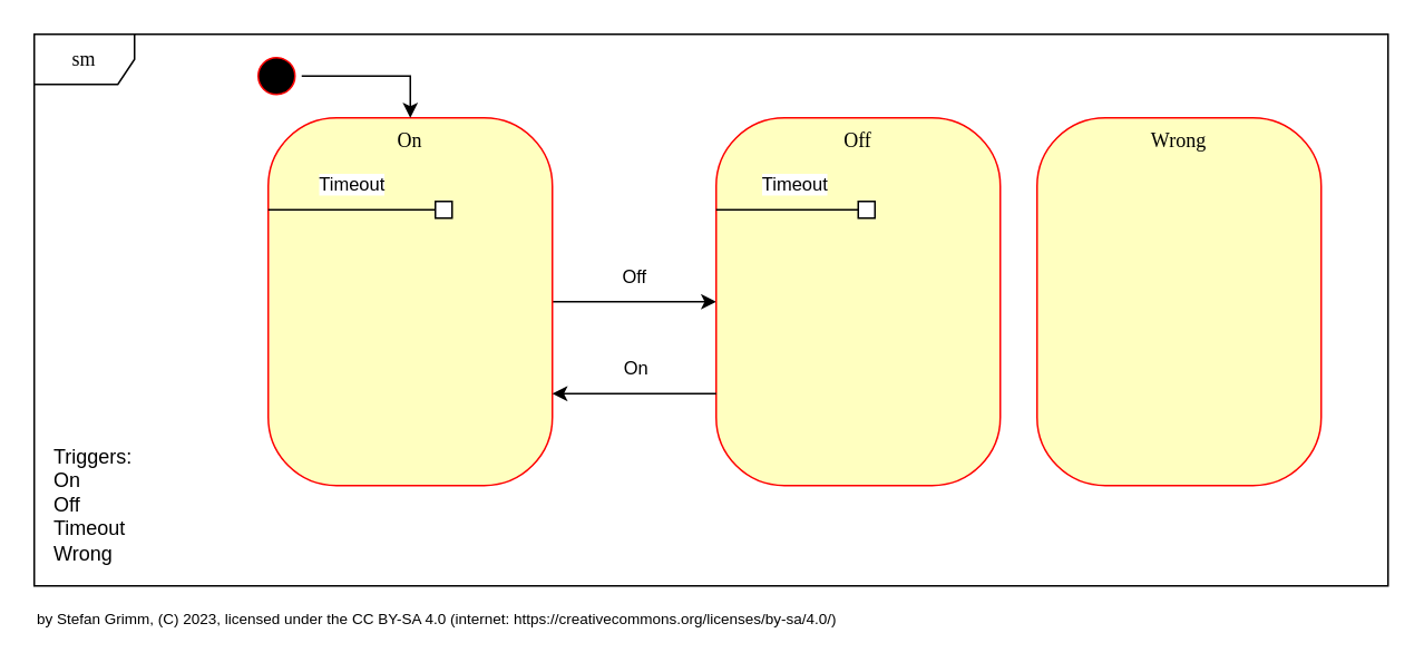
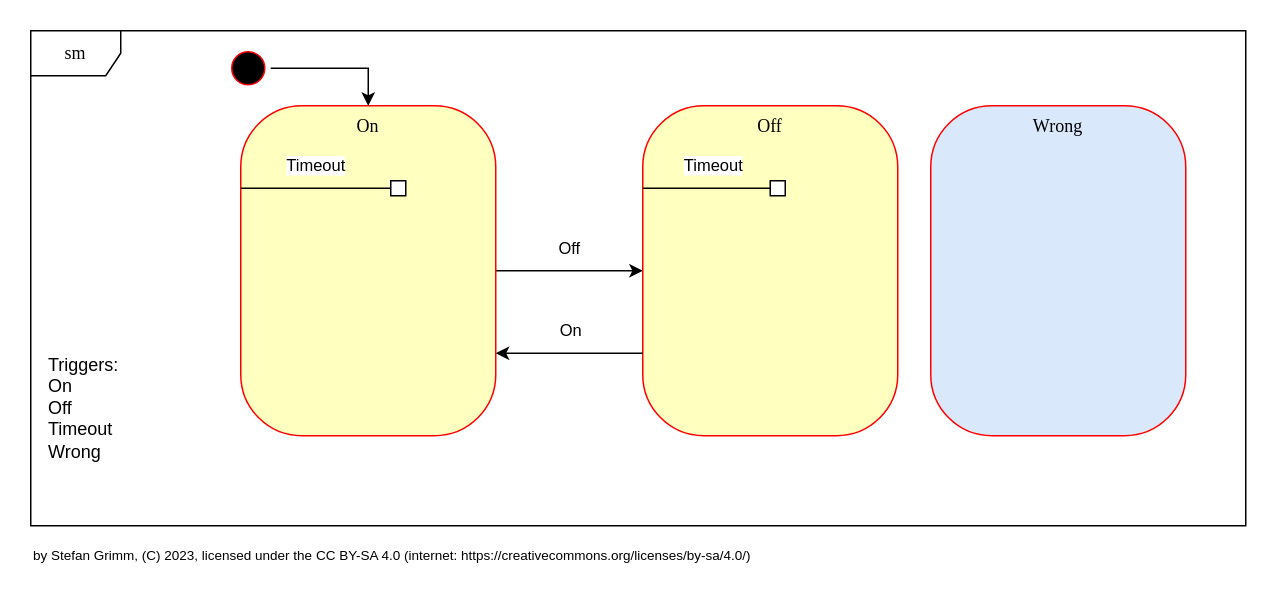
  <mxCell id="0" />
  <mxCell id="1" parent="0" />
  <mxCell id="2" value="sm" style="shape=umlFrame;whiteSpace=wrap;html=1;rounded=1;shadow=0;comic=0;labelBackgroundColor=none;strokeWidth=1;fontFamily=Verdana;fontSize=12;align=center;" parent="1" vertex="1"><mxGeometry x="20" y="20" width="810" height="330" as="geometry" /></mxCell>
  <mxCell id="3" value="Off" style="edgeStyle=orthogonalEdgeStyle;rounded=0;orthogonalLoop=1;jettySize=auto;html=1;entryX=0;entryY=0.5;entryDx=0;entryDy=0;exitX=1;exitY=0.5;exitDx=0;exitDy=0;" parent="1" source="4" target="9" edge="1"><mxGeometry y="15" relative="1" as="geometry"><mxPoint x="330" y="250" as="sourcePoint" /><mxPoint x="428" y="250" as="targetPoint" /><mxPoint as="offset" /></mxGeometry></mxCell>
  <mxCell id="4" value="On" style="rounded=1;whiteSpace=wrap;html=1;arcSize=24;fillColor=#ffffc0;strokeColor=#ff0000;shadow=0;comic=0;labelBackgroundColor=none;fontFamily=Verdana;fontSize=12;fontColor=#000000;align=center;verticalAlign=top;" parent="1" vertex="1"><mxGeometry x="160" y="70" width="170" height="220" as="geometry" /></mxCell>
  <mxCell id="5" style="edgeStyle=orthogonalEdgeStyle;rounded=0;orthogonalLoop=1;jettySize=auto;html=1;entryX=0.5;entryY=0;entryDx=0;entryDy=0;" parent="1" source="6" target="4" edge="1"><mxGeometry relative="1" as="geometry"><Array as="points"><mxPoint x="245" y="45" /></Array></mxGeometry></mxCell>
  <mxCell id="6" value="" style="ellipse;html=1;shape=startState;fillColor=#000000;strokeColor=#ff0000;rounded=1;shadow=0;comic=0;labelBackgroundColor=none;fontFamily=Verdana;fontSize=12;fontColor=#000000;align=center;direction=south;" parent="1" vertex="1"><mxGeometry x="150" y="30" width="30" height="30" as="geometry" /></mxCell>
  <mxCell id="7" value="Timeout" style="endArrow=none;html=1;rounded=0;exitX=0;exitY=0.5;exitDx=0;exitDy=0;entryX=0;entryY=0.25;entryDx=0;entryDy=0;" parent="1" source="8" target="4" edge="1"><mxGeometry y="-15" width="50" height="50" relative="1" as="geometry"><mxPoint x="350" y="220" as="sourcePoint" /><mxPoint x="400" y="310" as="targetPoint" /><Array as="points" /><mxPoint as="offset" /></mxGeometry></mxCell>
  <mxCell id="8" value="" style="whiteSpace=wrap;html=1;aspect=fixed;" parent="1" vertex="1"><mxGeometry x="260" y="120" width="10" height="10" as="geometry" /></mxCell>
  <mxCell id="9" value="Off" style="rounded=1;whiteSpace=wrap;html=1;arcSize=24;fillColor=#ffffc0;strokeColor=#ff0000;shadow=0;comic=0;labelBackgroundColor=none;fontFamily=Verdana;fontSize=12;fontColor=#000000;align=center;verticalAlign=top;" parent="1" vertex="1"><mxGeometry x="428" y="70" width="170" height="220" as="geometry" /></mxCell>
  <mxCell id="10" value="Timeout" style="endArrow=none;html=1;rounded=0;exitX=0;exitY=0.5;exitDx=0;exitDy=0;entryX=0;entryY=0.25;entryDx=0;entryDy=0;" parent="1" source="11" target="9" edge="1"><mxGeometry x="-0.111" y="-15" width="50" height="50" relative="1" as="geometry"><mxPoint x="550" y="220" as="sourcePoint" /><mxPoint x="600" y="310" as="targetPoint" /><Array as="points" /><mxPoint as="offset" /></mxGeometry></mxCell>
  <mxCell id="11" value="" style="whiteSpace=wrap;html=1;aspect=fixed;" parent="1" vertex="1"><mxGeometry x="513" y="120" width="10" height="10" as="geometry" /></mxCell>
  <mxCell id="12" value="by Stefan Grimm, (C) 2023, licensed under the CC BY-SA 4.0 (internet: https://creativecommons.org/licenses/by-sa/4.0/)" style="text;html=1;strokeColor=none;fillColor=none;align=left;verticalAlign=middle;whiteSpace=wrap;rounded=0;fontSize=9;" vertex="1" parent="1"><mxGeometry x="20" y="360" width="500" height="20" as="geometry" /></mxCell>
- <mxCell id="13" value="Triggers:&lt;br&gt;On&lt;br&gt;Off&lt;br&gt;Timeout&lt;br&gt;Wrong" style="text;html=1;strokeColor=none;fillColor=none;align=left;verticalAlign=bottom;whiteSpace=wrap;rounded=0;" vertex="1" parent="1"><mxGeometry x="30" y="230" width="100" height="110" as="geometry" /></mxCell>
+ <mxCell id="13" value="Triggers:&lt;br&gt;On&lt;br&gt;Off&lt;br&gt;Timeout&lt;br&gt;Wrong" style="text;html=1;strokeColor=none;fillColor=none;align=left;verticalAlign=bottom;whiteSpace=wrap;rounded=0;" vertex="1" parent="1"><mxGeometry x="30" y="200" width="100" height="110" as="geometry" /></mxCell>
  <mxCell id="14" value="On" style="edgeStyle=orthogonalEdgeStyle;rounded=0;orthogonalLoop=1;jettySize=auto;html=1;exitX=0;exitY=0.75;exitDx=0;exitDy=0;entryX=1;entryY=0.75;entryDx=0;entryDy=0;" edge="1" parent="1" source="9" target="4"><mxGeometry x="-0.02" y="-15" relative="1" as="geometry"><mxPoint x="330" y="310" as="sourcePoint" /><mxPoint x="428" y="310" as="targetPoint" /><mxPoint as="offset" /></mxGeometry></mxCell>
- <mxCell id="15" value="Wrong" style="rounded=1;whiteSpace=wrap;html=1;arcSize=24;fillColor=#ffffc0;strokeColor=#ff0000;shadow=0;comic=0;labelBackgroundColor=none;fontFamily=Verdana;fontSize=12;fontColor=#000000;align=center;verticalAlign=top;" vertex="1" parent="1"><mxGeometry x="620" y="70" width="170" height="220" as="geometry" /></mxCell>
+ <mxCell id="15" value="Wrong" style="rounded=1;whiteSpace=wrap;html=1;arcSize=24;fillColor=#dae8fc;strokeColor=#ff0000;shadow=0;comic=0;labelBackgroundColor=none;fontFamily=Verdana;fontSize=12;fontColor=#000000;align=center;verticalAlign=top;" vertex="1" parent="1"><mxGeometry x="620" y="70" width="170" height="220" as="geometry" /></mxCell>
